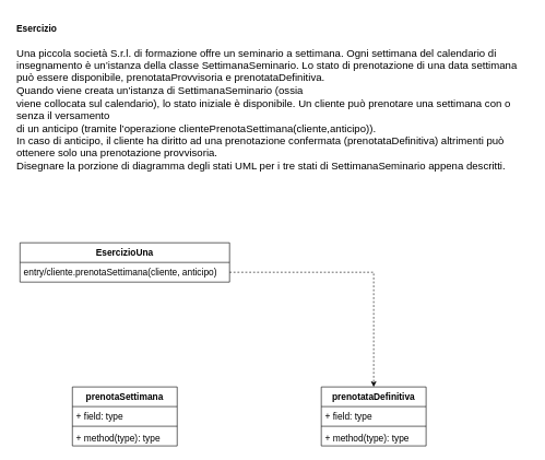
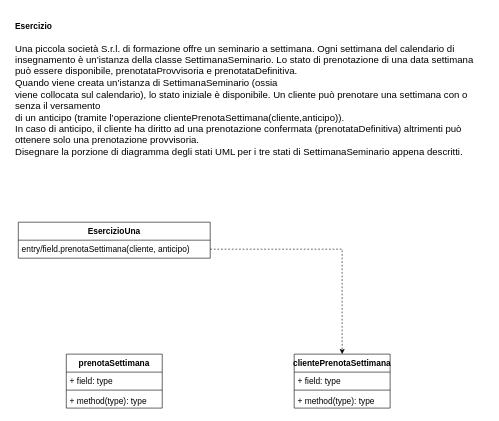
  <mxCell id="0" />
  <mxCell id="1" parent="0" />
  <mxCell id="2" value="&lt;h1&gt;&lt;font style=&quot;font-size: 14px&quot;&gt;Esercizio&lt;/font&gt;&lt;/h1&gt;&lt;p&gt;&lt;font size=&quot;3&quot;&gt;&lt;span class=&quot;fontstyle0&quot;&gt;Una piccola società S.r.l. di formazione offre un seminario a settimana. Ogni settimana del calendario di insegnamento è un’istanza della classe &lt;/span&gt;&lt;span class=&quot;fontstyle2&quot;&gt;SettimanaSeminario&lt;/span&gt;&lt;span class=&quot;fontstyle0&quot;&gt;. Lo stato di prenotazione di una data settimana può essere &lt;/span&gt;&lt;span class=&quot;fontstyle2&quot;&gt;disponibile&lt;/span&gt;&lt;span class=&quot;fontstyle0&quot;&gt;,&amp;nbsp;&lt;/span&gt;&lt;span class=&quot;fontstyle2&quot;&gt;prenotataProvvisoria &lt;/span&gt;&lt;span class=&quot;fontstyle0&quot;&gt;e &lt;/span&gt;&lt;span class=&quot;fontstyle2&quot;&gt;prenotataDefinitiva&lt;/span&gt;&lt;span class=&quot;fontstyle0&quot;&gt;. &lt;br&gt;Quando viene creata un’istanza di SettimanaSeminario (ossia&lt;br&gt;viene collocata sul calendario), lo stato iniziale è disponibile. Un cliente può prenotare una settimana con o senza il versamento&lt;br&gt;di un anticipo (tramite l’operazione clientePrenotaSettimana(cliente,anticipo)).&lt;br&gt;In caso di anticipo, il cliente ha diritto ad una prenotazione confermata (prenotataDefinitiva) altrimenti può ottenere solo una prenotazione provvisoria.&lt;br&gt;Disegnare la porzione di diagramma degli stati UML per i tre stati di SettimanaSeminario appena descritti.&lt;/span&gt; &lt;br&gt;&lt;/font&gt;&lt;br style=&quot;line-height: normal&quot;&gt;&lt;/p&gt;" style="text;html=1;strokeColor=none;fillColor=none;spacing=5;spacingTop=-20;whiteSpace=wrap;overflow=hidden;rounded=0;" vertex="1" parent="1"><mxGeometry x="20" y="20" width="790" height="320" as="geometry" /></mxCell>
  <mxCell id="3" value="EsercizioUna" style="swimlane;fontStyle=1;align=center;verticalAlign=top;childLayout=stackLayout;horizontal=1;startSize=30;horizontalStack=0;resizeParent=1;resizeParentMax=0;resizeLast=0;collapsible=1;marginBottom=0;fontSize=14;" vertex="1" parent="1"><mxGeometry x="30" y="370" width="320" height="60" as="geometry"><mxRectangle x="60" y="360" width="170" height="30" as="alternateBounds" /></mxGeometry></mxCell>
- <mxCell id="4" value="entry/cliente.prenotaSettimana(cliente, anticipo)" style="text;strokeColor=none;fillColor=none;align=left;verticalAlign=top;spacingLeft=4;spacingRight=4;overflow=hidden;rotatable=0;points=[[0,0.5],[1,0.5]];portConstraint=eastwest;fontSize=14;" vertex="1" parent="3"><mxGeometry y="30" width="320" height="30" as="geometry" /></mxCell>
+ <mxCell id="4" value="entry/field.prenotaSettimana(cliente, anticipo)" style="text;strokeColor=none;fillColor=none;align=left;verticalAlign=top;spacingLeft=4;spacingRight=4;overflow=hidden;rotatable=0;points=[[0,0.5],[1,0.5]];portConstraint=eastwest;fontSize=14;" vertex="1" parent="3"><mxGeometry y="30" width="320" height="30" as="geometry" /></mxCell>
  <mxCell id="5" value="prenotaSettimana" style="swimlane;fontStyle=1;align=center;verticalAlign=top;childLayout=stackLayout;horizontal=1;startSize=30;horizontalStack=0;resizeParent=1;resizeParentMax=0;resizeLast=0;collapsible=1;marginBottom=0;fontSize=14;" vertex="1" parent="1"><mxGeometry x="110" y="590" width="160" height="90" as="geometry" /></mxCell>
  <mxCell id="6" value="+ field: type" style="text;strokeColor=none;fillColor=none;align=left;verticalAlign=top;spacingLeft=4;spacingRight=4;overflow=hidden;rotatable=0;points=[[0,0.5],[1,0.5]];portConstraint=eastwest;fontSize=14;" vertex="1" parent="5"><mxGeometry y="30" width="160" height="26" as="geometry" /></mxCell>
  <mxCell id="7" value="" style="line;strokeWidth=1;fillColor=none;align=left;verticalAlign=middle;spacingTop=-1;spacingLeft=3;spacingRight=3;rotatable=0;labelPosition=right;points=[];portConstraint=eastwest;fontSize=14;" vertex="1" parent="5"><mxGeometry y="56" width="160" height="8" as="geometry" /></mxCell>
  <mxCell id="8" value="+ method(type): type" style="text;strokeColor=none;fillColor=none;align=left;verticalAlign=top;spacingLeft=4;spacingRight=4;overflow=hidden;rotatable=0;points=[[0,0.5],[1,0.5]];portConstraint=eastwest;fontSize=14;" vertex="1" parent="5"><mxGeometry y="64" width="160" height="26" as="geometry" /></mxCell>
- <mxCell id="9" value="prenotataDefinitiva" style="swimlane;fontStyle=1;align=center;verticalAlign=top;childLayout=stackLayout;horizontal=1;startSize=30;horizontalStack=0;resizeParent=1;resizeParentMax=0;resizeLast=0;collapsible=1;marginBottom=0;fontSize=14;" vertex="1" parent="1"><mxGeometry x="490" y="590" width="160" height="90" as="geometry" /></mxCell>
+ <mxCell id="9" value="clientePrenotaSettimana" style="swimlane;fontStyle=1;align=center;verticalAlign=top;childLayout=stackLayout;horizontal=1;startSize=30;horizontalStack=0;resizeParent=1;resizeParentMax=0;resizeLast=0;collapsible=1;marginBottom=0;fontSize=14;" vertex="1" parent="1"><mxGeometry x="490" y="590" width="160" height="90" as="geometry" /></mxCell>
  <mxCell id="10" value="+ field: type" style="text;strokeColor=none;fillColor=none;align=left;verticalAlign=top;spacingLeft=4;spacingRight=4;overflow=hidden;rotatable=0;points=[[0,0.5],[1,0.5]];portConstraint=eastwest;fontSize=14;" vertex="1" parent="9"><mxGeometry y="30" width="160" height="26" as="geometry" /></mxCell>
  <mxCell id="11" value="" style="line;strokeWidth=1;fillColor=none;align=left;verticalAlign=middle;spacingTop=-1;spacingLeft=3;spacingRight=3;rotatable=0;labelPosition=right;points=[];portConstraint=eastwest;fontSize=14;" vertex="1" parent="9"><mxGeometry y="56" width="160" height="8" as="geometry" /></mxCell>
  <mxCell id="12" value="+ method(type): type" style="text;strokeColor=none;fillColor=none;align=left;verticalAlign=top;spacingLeft=4;spacingRight=4;overflow=hidden;rotatable=0;points=[[0,0.5],[1,0.5]];portConstraint=eastwest;fontSize=14;" vertex="1" parent="9"><mxGeometry y="64" width="160" height="26" as="geometry" /></mxCell>
  <mxCell id="13" style="edgeStyle=orthogonalEdgeStyle;rounded=0;orthogonalLoop=1;jettySize=auto;html=1;entryX=0.5;entryY=0;entryDx=0;entryDy=0;fontSize=14;dashed=1;" edge="1" parent="1" source="4" target="9"><mxGeometry relative="1" as="geometry" /></mxCell>
